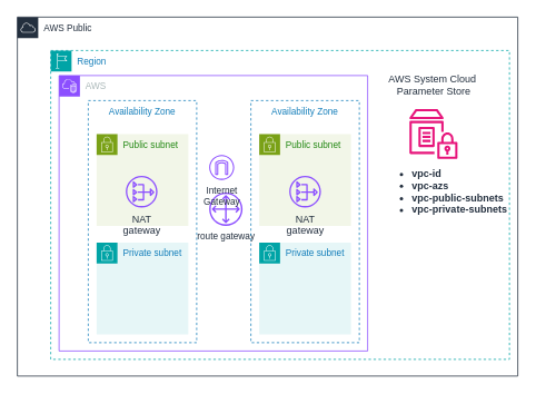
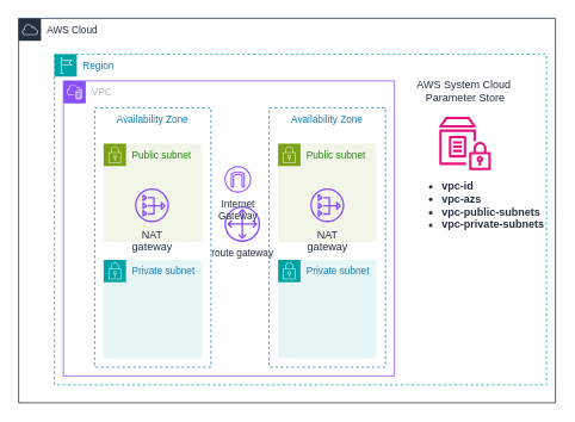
  <mxCell id="0" />
  <mxCell id="1" parent="0" />
  <mxCell id="2" value="Region" style="points=[[0,0],[0.25,0],[0.5,0],[0.75,0],[1,0],[1,0.25],[1,0.5],[1,0.75],[1,1],[0.75,1],[0.5,1],[0.25,1],[0,1],[0,0.75],[0,0.5],[0,0.25]];outlineConnect=0;gradientColor=none;html=1;whiteSpace=wrap;fontSize=11;fontStyle=0;container=1;pointerEvents=0;collapsible=0;recursiveResize=0;shape=mxgraph.aws4.group;grIcon=mxgraph.aws4.group_region;strokeColor=#00A4A6;fillColor=none;verticalAlign=top;align=left;spacingLeft=30;fontColor=#147EBA;dashed=1;" parent="1" vertex="1"><mxGeometry x="60" y="60" width="550" height="370" as="geometry" /></mxCell>
- <mxCell id="3" value="AWS" style="points=[[0,0],[0.25,0],[0.5,0],[0.75,0],[1,0],[1,0.25],[1,0.5],[1,0.75],[1,1],[0.75,1],[0.5,1],[0.25,1],[0,1],[0,0.75],[0,0.5],[0,0.25]];outlineConnect=0;gradientColor=none;html=1;whiteSpace=wrap;fontSize=11;fontStyle=0;container=1;pointerEvents=0;collapsible=0;recursiveResize=0;shape=mxgraph.aws4.group;grIcon=mxgraph.aws4.group_vpc2;strokeColor=#8C4FFF;fillColor=none;verticalAlign=top;align=left;spacingLeft=30;fontColor=#AAB7B8;dashed=0;" parent="2" vertex="1"><mxGeometry x="10" y="30" width="370" height="330" as="geometry" /></mxCell>
+ <mxCell id="3" value="VPC" style="points=[[0,0],[0.25,0],[0.5,0],[0.75,0],[1,0],[1,0.25],[1,0.5],[1,0.75],[1,1],[0.75,1],[0.5,1],[0.25,1],[0,1],[0,0.75],[0,0.5],[0,0.25]];outlineConnect=0;gradientColor=none;html=1;whiteSpace=wrap;fontSize=11;fontStyle=0;container=1;pointerEvents=0;collapsible=0;recursiveResize=0;shape=mxgraph.aws4.group;grIcon=mxgraph.aws4.group_vpc2;strokeColor=#8C4FFF;fillColor=none;verticalAlign=top;align=left;spacingLeft=30;fontColor=#AAB7B8;dashed=0;" parent="2" vertex="1"><mxGeometry x="10" y="30" width="370" height="330" as="geometry" /></mxCell>
  <mxCell id="4" value="Availability Zone" style="fillColor=none;strokeColor=#147EBA;dashed=1;verticalAlign=top;fontStyle=0;fontColor=#147EBA;whiteSpace=wrap;html=1;fontSize=11;" parent="3" vertex="1"><mxGeometry x="35" y="30" width="130" height="290" as="geometry" /></mxCell>
  <mxCell id="5" value="Public subnet" style="points=[[0,0],[0.25,0],[0.5,0],[0.75,0],[1,0],[1,0.25],[1,0.5],[1,0.75],[1,1],[0.75,1],[0.5,1],[0.25,1],[0,1],[0,0.75],[0,0.5],[0,0.25]];outlineConnect=0;gradientColor=none;html=1;whiteSpace=wrap;fontSize=11;fontStyle=0;container=1;pointerEvents=0;collapsible=0;recursiveResize=0;shape=mxgraph.aws4.group;grIcon=mxgraph.aws4.group_security_group;grStroke=0;strokeColor=#7AA116;fillColor=#F2F6E8;verticalAlign=top;align=left;spacingLeft=30;fontColor=#248814;dashed=0;" parent="3" vertex="1"><mxGeometry x="45" y="70" width="110" height="110" as="geometry" /></mxCell>
  <mxCell id="6" value="Private subnet" style="points=[[0,0],[0.25,0],[0.5,0],[0.75,0],[1,0],[1,0.25],[1,0.5],[1,0.75],[1,1],[0.75,1],[0.5,1],[0.25,1],[0,1],[0,0.75],[0,0.5],[0,0.25]];outlineConnect=0;gradientColor=none;html=1;whiteSpace=wrap;fontSize=11;fontStyle=0;container=1;pointerEvents=0;collapsible=0;recursiveResize=0;shape=mxgraph.aws4.group;grIcon=mxgraph.aws4.group_security_group;grStroke=0;strokeColor=#00A4A6;fillColor=#E6F6F7;verticalAlign=top;align=left;spacingLeft=30;fontColor=#147EBA;dashed=0;" parent="3" vertex="1"><mxGeometry x="45" y="200" width="110" height="110" as="geometry" /></mxCell>
- <mxCell id="7" value="AWS Public" style="points=[[0,0],[0.25,0],[0.5,0],[0.75,0],[1,0],[1,0.25],[1,0.5],[1,0.75],[1,1],[0.75,1],[0.5,1],[0.25,1],[0,1],[0,0.75],[0,0.5],[0,0.25]];outlineConnect=0;gradientColor=none;html=1;whiteSpace=wrap;fontSize=11;fontStyle=0;container=1;pointerEvents=0;collapsible=0;recursiveResize=0;shape=mxgraph.aws4.group;grIcon=mxgraph.aws4.group_aws_cloud;strokeColor=#232F3E;fillColor=none;verticalAlign=top;align=left;spacingLeft=30;fontColor=#232F3E;dashed=0;" parent="1" vertex="1"><mxGeometry x="20" y="20" width="600" height="430" as="geometry" /></mxCell>
+ <mxCell id="7" value="AWS Cloud" style="points=[[0,0],[0.25,0],[0.5,0],[0.75,0],[1,0],[1,0.25],[1,0.5],[1,0.75],[1,1],[0.75,1],[0.5,1],[0.25,1],[0,1],[0,0.75],[0,0.5],[0,0.25]];outlineConnect=0;gradientColor=none;html=1;whiteSpace=wrap;fontSize=11;fontStyle=0;container=1;pointerEvents=0;collapsible=0;recursiveResize=0;shape=mxgraph.aws4.group;grIcon=mxgraph.aws4.group_aws_cloud;strokeColor=#232F3E;fillColor=none;verticalAlign=top;align=left;spacingLeft=30;fontColor=#232F3E;dashed=0;" parent="1" vertex="1"><mxGeometry x="20" y="20" width="600" height="430" as="geometry" /></mxCell>
  <mxCell id="8" value="route gateway" style="sketch=0;outlineConnect=0;fontColor=#232F3E;gradientColor=none;fillColor=#8C4FFF;strokeColor=none;dashed=0;verticalLabelPosition=bottom;verticalAlign=top;align=center;html=1;fontSize=11;fontStyle=0;aspect=fixed;pointerEvents=1;shape=mxgraph.aws4.customer_gateway;" parent="7" vertex="1"><mxGeometry x="230" y="210" width="40" height="40" as="geometry" /></mxCell>
  <mxCell id="9" value="Availability Zone" style="fillColor=none;strokeColor=#147EBA;dashed=1;verticalAlign=top;fontStyle=0;fontColor=#147EBA;whiteSpace=wrap;html=1;fontSize=11;" parent="7" vertex="1"><mxGeometry x="280" y="100" width="130" height="290" as="geometry" /></mxCell>
  <mxCell id="10" value="Public subnet" style="points=[[0,0],[0.25,0],[0.5,0],[0.75,0],[1,0],[1,0.25],[1,0.5],[1,0.75],[1,1],[0.75,1],[0.5,1],[0.25,1],[0,1],[0,0.75],[0,0.5],[0,0.25]];outlineConnect=0;gradientColor=none;html=1;whiteSpace=wrap;fontSize=11;fontStyle=0;container=1;pointerEvents=0;collapsible=0;recursiveResize=0;shape=mxgraph.aws4.group;grIcon=mxgraph.aws4.group_security_group;grStroke=0;strokeColor=#7AA116;fillColor=#F2F6E8;verticalAlign=top;align=left;spacingLeft=30;fontColor=#248814;dashed=0;" parent="7" vertex="1"><mxGeometry x="290" y="140" width="110" height="110" as="geometry" /></mxCell>
  <mxCell id="11" value="NAT&lt;br&gt;gateway" style="sketch=0;outlineConnect=0;fontColor=#232F3E;gradientColor=none;fillColor=#8C4FFF;strokeColor=none;dashed=0;verticalLabelPosition=bottom;verticalAlign=top;align=center;html=1;fontSize=12;fontStyle=0;aspect=fixed;pointerEvents=1;shape=mxgraph.aws4.nat_gateway;" parent="10" vertex="1"><mxGeometry x="36" y="50" width="38" height="38" as="geometry" /></mxCell>
  <mxCell id="12" value="Private subnet" style="points=[[0,0],[0.25,0],[0.5,0],[0.75,0],[1,0],[1,0.25],[1,0.5],[1,0.75],[1,1],[0.75,1],[0.5,1],[0.25,1],[0,1],[0,0.75],[0,0.5],[0,0.25]];outlineConnect=0;gradientColor=none;html=1;whiteSpace=wrap;fontSize=11;fontStyle=0;container=1;pointerEvents=0;collapsible=0;recursiveResize=0;shape=mxgraph.aws4.group;grIcon=mxgraph.aws4.group_security_group;grStroke=0;strokeColor=#00A4A6;fillColor=#E6F6F7;verticalAlign=top;align=left;spacingLeft=30;fontColor=#147EBA;dashed=0;" parent="7" vertex="1"><mxGeometry x="290" y="270" width="110" height="110" as="geometry" /></mxCell>
  <mxCell id="13" value="Internet &lt;br&gt;Gateway" style="sketch=0;outlineConnect=0;fontColor=#232F3E;gradientColor=none;fillColor=#8C4FFF;strokeColor=none;dashed=0;verticalLabelPosition=bottom;verticalAlign=top;align=center;html=1;fontSize=11;fontStyle=0;aspect=fixed;pointerEvents=1;shape=mxgraph.aws4.internet_gateway;" parent="7" vertex="1"><mxGeometry x="230" y="165" width="30" height="30" as="geometry" /></mxCell>
  <mxCell id="14" value="NAT&lt;br&gt;gateway" style="sketch=0;outlineConnect=0;fontColor=#232F3E;gradientColor=none;fillColor=#8C4FFF;strokeColor=none;dashed=0;verticalLabelPosition=bottom;verticalAlign=top;align=center;html=1;fontSize=12;fontStyle=0;aspect=fixed;pointerEvents=1;shape=mxgraph.aws4.nat_gateway;" parent="7" vertex="1"><mxGeometry x="130" y="190" width="38" height="38" as="geometry" /></mxCell>
  <mxCell id="15" value="AWS System Cloud&amp;nbsp;&lt;br&gt;Parameter Store&lt;br style=&quot;border-color: var(--border-color);&quot;&gt;&lt;ul style=&quot;border-color: var(--border-color);&quot;&gt;&lt;/ul&gt;" style="sketch=0;outlineConnect=0;fontColor=#232F3E;gradientColor=none;fillColor=#E7157B;strokeColor=none;dashed=0;verticalLabelPosition=top;verticalAlign=bottom;align=center;html=1;fontSize=12;fontStyle=0;aspect=fixed;pointerEvents=1;shape=mxgraph.aws4.parameter_store;labelPosition=center;" vertex="1" parent="7"><mxGeometry x="470" y="110" width="57.7" height="60" as="geometry" /></mxCell>
  <mxCell id="16" value="&lt;ul style=&quot;border-color: var(--border-color); color: rgb(35, 47, 62); text-align: left;&quot;&gt;&lt;li&gt;&lt;span style=&quot;color: rgb(35, 47, 62); text-align: left; background-color: initial;&quot;&gt;vpc-id&lt;/span&gt;&lt;/li&gt;&lt;li style=&quot;border-color: var(--border-color);&quot;&gt;vpc-azs&lt;/li&gt;&lt;li style=&quot;border-color: var(--border-color);&quot;&gt;vpc-public-subnets&lt;/li&gt;&lt;li style=&quot;border-color: var(--border-color);&quot;&gt;vpc-private-subnets&lt;/li&gt;&lt;/ul&gt;" style="text;html=1;align=center;verticalAlign=middle;resizable=0;points=[];autosize=1;strokeColor=none;fillColor=none;fontStyle=1" vertex="1" parent="7"><mxGeometry x="420" y="159" width="180" height="100" as="geometry" /></mxCell>
